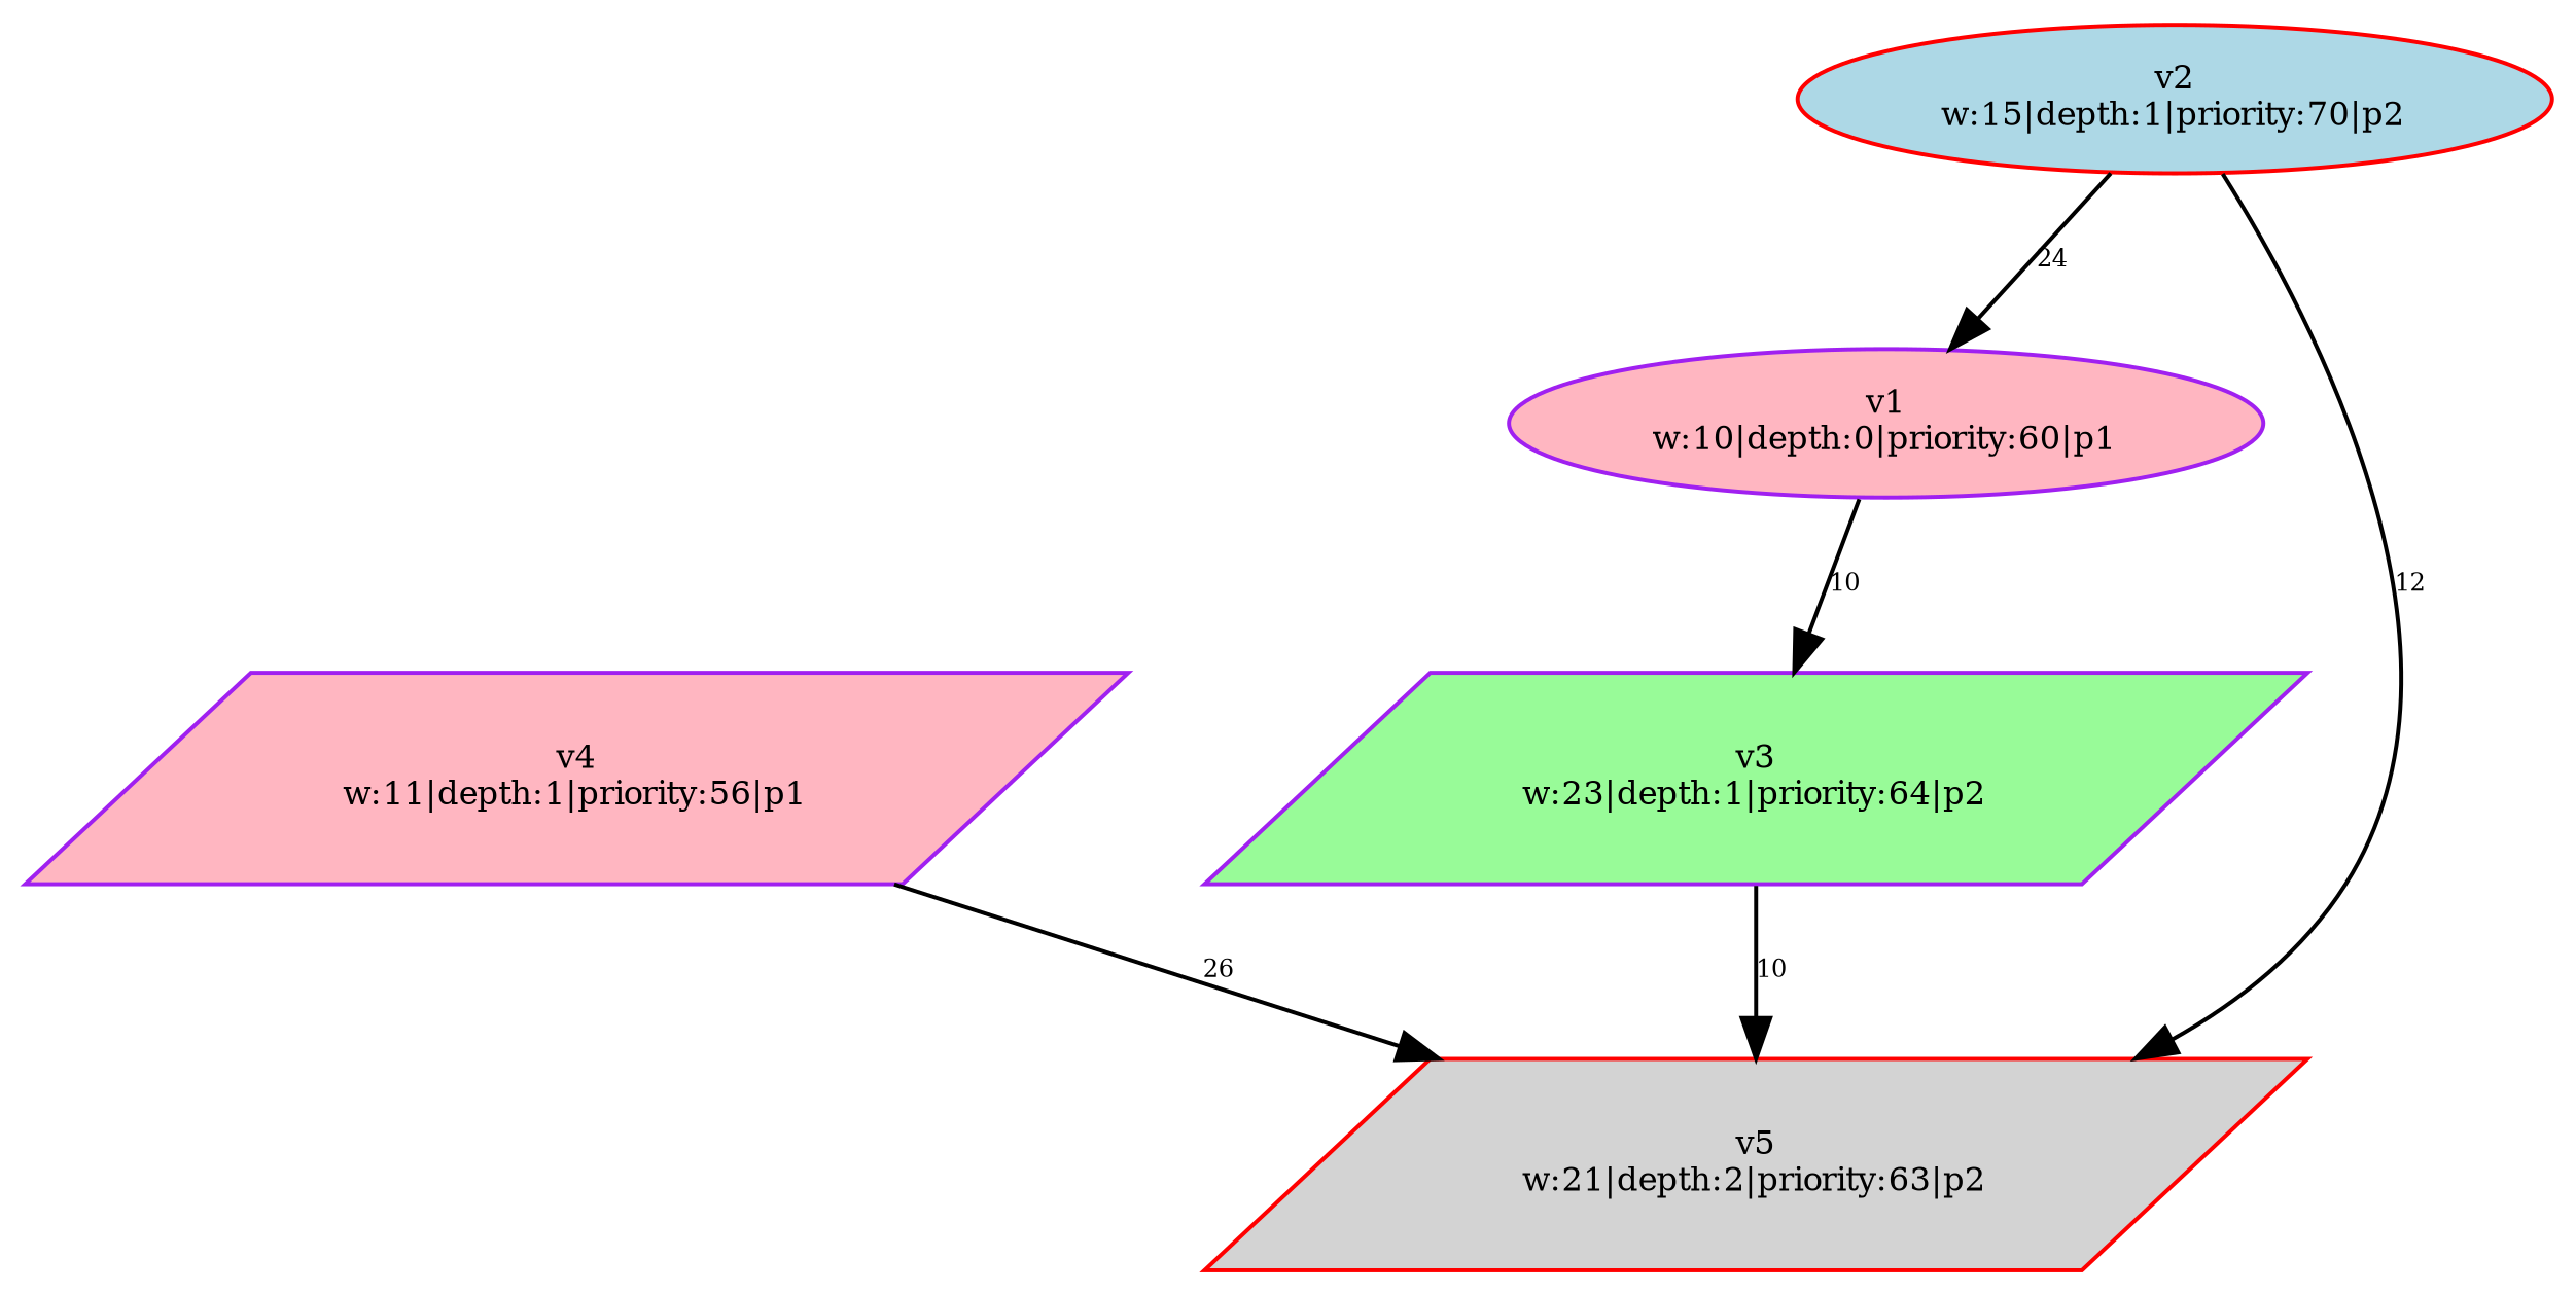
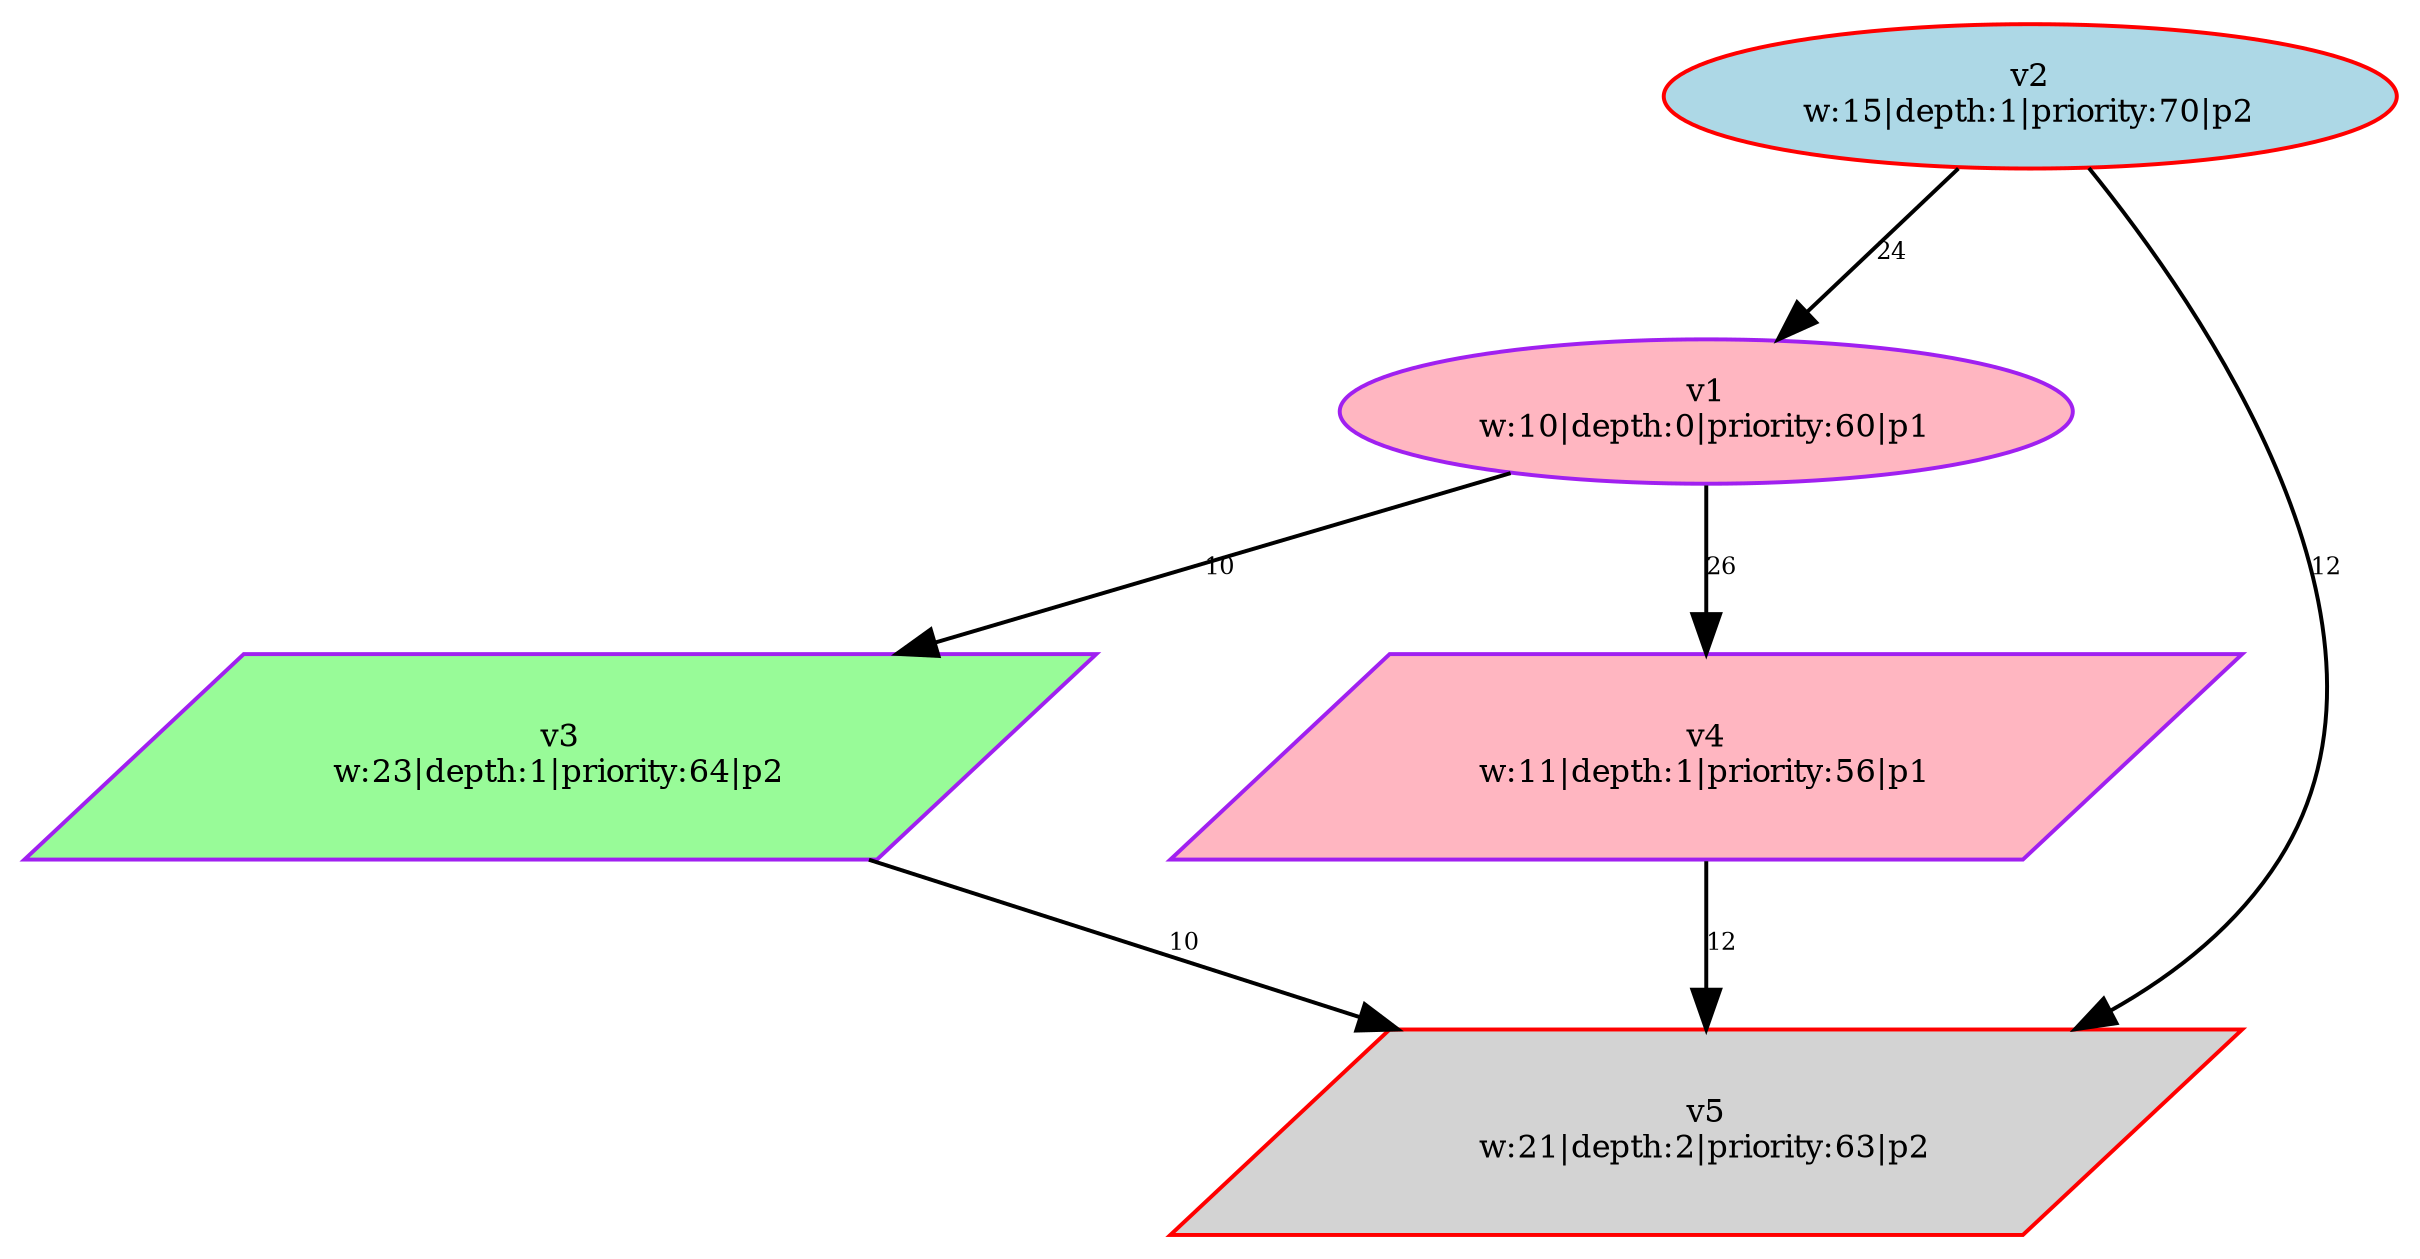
  digraph {
    node [color=purple fillcolor=lightpink fontsize=8.0 shape=parallelogram style=filled]
    edge [constraint=true fontsize=6.0]
    n1 [label="v1\nw:10|depth:0|priority:60|p1" shape=ellipse]
    n2 [fillcolor=palegreen label="v3\nw:23|depth:1|priority:64|p2"]
    n3 [label="v4\nw:11|depth:1|priority:56|p1"]
    n4 [color=red fillcolor=lightblue label="v2\nw:15|depth:1|priority:70|p2" shape=ellipse]
    n5 [color=red fillcolor=lightgrey label="v5\nw:21|depth:2|priority:63|p2"]
    n1 -> n2 [label=10]
+   n1 -> n3 [label=26]
    n2 -> n5 [label=10]
-   n3 -> n5 [label=26]
+   n3 -> n5 [label=12]
    n4 -> n1 [label=24]
    n4 -> n5 [label=12]
  }
